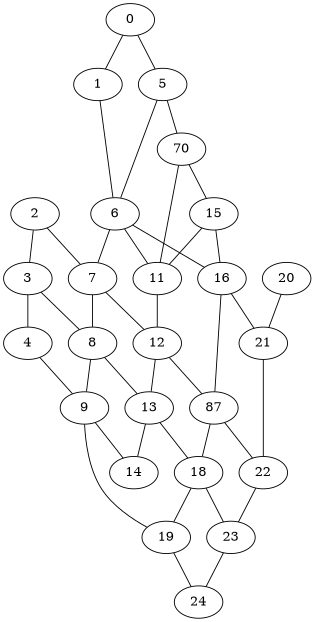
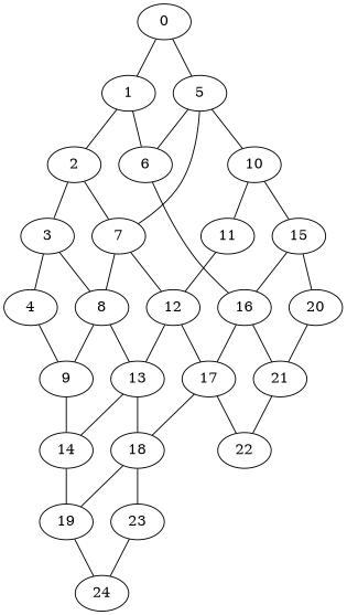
  graph {
    0 [index=0]
    1 [index=1]
    5 [index=5]
    2 [index=2]
    6 [index=6]
-   10 [index=10 label=70]
+   10 [index=10]
    3 [index=3]
    7 [index=7]
    11 [index=11]
    16 [index=16]
    15 [index=15]
    4 [index=4]
    8 [index=8]
    12 [index=12]
    9 [index=9]
    13 [index=13]
-   17 [index=17 label=87]
+   17 [index=17]
    14 [index=14]
    18 [index=18]
    19 [index=19]
    20 [index=20]
    21 [index=21]
    22 [index=22]
    23 [index=23]
    24 [index=24]
    0 -- 1
    0 -- 5
+   1 -- 2
    1 -- 6
    5 -- 6
    5 -- 10
    2 -- 3
    2 -- 7
-   6 -- 7
-   6 -- 11
+   5 -- 7
    6 -- 16
    10 -- 11
    10 -- 15
    3 -- 4
    3 -- 8
    7 -- 8
    7 -- 12
    11 -- 12
    16 -- 17
    16 -- 21
    15 -- 16
-   15 -- 11
+   15 -- 20
    4 -- 9
    8 -- 9
    8 -- 13
    12 -- 13
    12 -- 17
    9 -- 14
    13 -- 14
    13 -- 18
    17 -- 18
    17 -- 22
-   9 -- 19
+   14 -- 19
    18 -- 19
    18 -- 23
    19 -- 24
    20 -- 21
    21 -- 22
-   22 -- 23
    23 -- 24
  }
